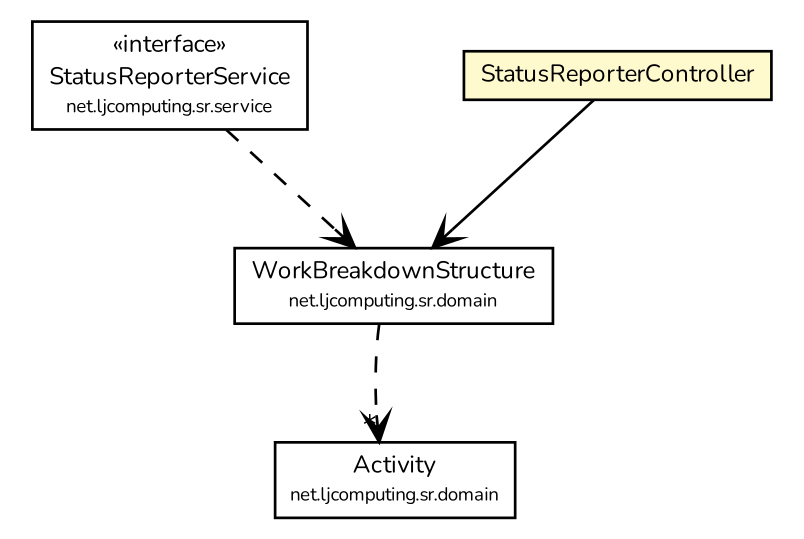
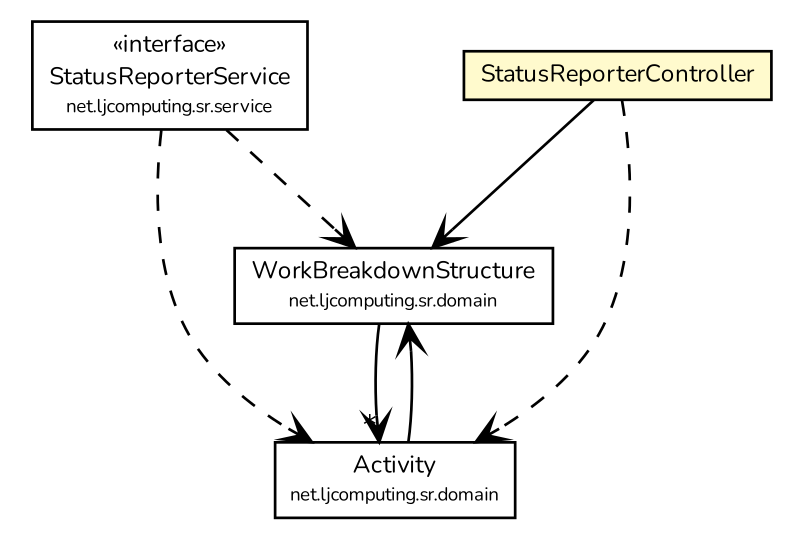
  digraph {
    fontname=Nunito
    nodesep=0.25
    ranksep=0.5
    node [fontcolor=black fontname=Nunito fontsize=9.0 shape=plaintext]
    edge [arrowhead=open color=black fontcolor=black fontname=Nunito fontsize=10.0 headport=p labelfontname=Helvetica labelfontsize=10 tailport=p style=dashed]
    n1 [label=<<table title="net.ljcomputing.sr.domain.WorkBreakdownStructure" border="0" cellborder="1" cellspacing="0" cellpadding="2" port="p" href="../domain/WorkBreakdownStructure.html"> 		<tr><td><table border="0" cellspacing="0" cellpadding="1"> <tr><td align="center" balign="center"> WorkBreakdownStructure </td></tr> <tr><td align="center" balign="center"><font point-size="7.0"> net.ljcomputing.sr.domain </font></td></tr> 		</table></td></tr> 		</table>>]
    n2 [label=<<table title="net.ljcomputing.sr.domain.Activity" border="0" cellborder="1" cellspacing="0" cellpadding="2" port="p" href="../domain/Activity.html"> 		<tr><td><table border="0" cellspacing="0" cellpadding="1"> <tr><td align="center" balign="center"> Activity </td></tr> <tr><td align="center" balign="center"><font point-size="7.0"> net.ljcomputing.sr.domain </font></td></tr> 		</table></td></tr> 		</table>>]
    n3 [label=<<table title="net.ljcomputing.sr.service.StatusReporterService" border="0" cellborder="1" cellspacing="0" cellpadding="2" port="p" href="../service/StatusReporterService.html"> 		<tr><td><table border="0" cellspacing="0" cellpadding="1"> <tr><td align="center" balign="center"> &#171;interface&#187; </td></tr> <tr><td align="center" balign="center"> StatusReporterService </td></tr> <tr><td align="center" balign="center"><font point-size="7.0"> net.ljcomputing.sr.service </font></td></tr> 		</table></td></tr> 		</table>>]
    n4 [label=<<table title="net.ljcomputing.sr.controller.StatusReporterController" border="0" cellborder="1" cellspacing="0" cellpadding="2" port="p" bgcolor="lemonChiffon" href="./StatusReporterController.html"> 		<tr><td><table border="0" cellspacing="0" cellpadding="1"> <tr><td align="center" balign="center"> StatusReporterController </td></tr> 		</table></td></tr> 		</table>>]
-   n1 -> n2 [headlabel="*"]
+   n1 -> n2 [headlabel="*" style=""]
+   n2 -> n1 [style=""]
    n3 -> n1
+   n3 -> n2
    n4 -> n1 [style=solid]
+   n4 -> n2
  }
